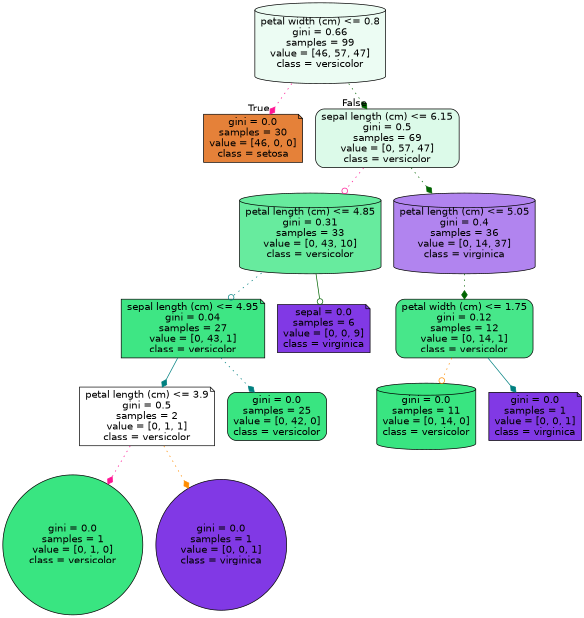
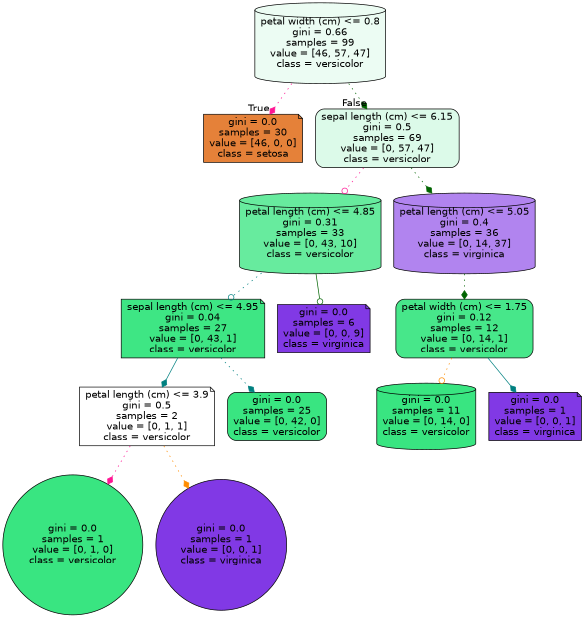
  digraph {
    node [color=black fillcolor="#8139e5" fontname=helvetica shape=note style="filled, rounded"]
    edge [arrowhead=diamond color=darkgreen fontname=helvetica style=dotted]
    n1 [fillcolor="#ecfcf3" label="petal width (cm) <= 0.8\ngini = 0.66\nsamples = 99\nvalue = [46, 57, 47]\nclass = versicolor" shape=cylinder]
    n2 [fillcolor="#e58139" label="gini = 0.0\nsamples = 30\nvalue = [46, 0, 0]\nclass = setosa"]
    n3 [fillcolor="#dcfae9" label="sepal length (cm) <= 6.15\ngini = 0.5\nsamples = 69\nvalue = [0, 57, 47]\nclass = versicolor" shape=box]
    n4 [fillcolor="#67eb9e" label="petal length (cm) <= 4.85\ngini = 0.31\nsamples = 33\nvalue = [0, 43, 10]\nclass = versicolor" shape=cylinder]
    n5 [fillcolor="#b184ef" label="petal length (cm) <= 5.05\ngini = 0.4\nsamples = 36\nvalue = [0, 14, 37]\nclass = virginica" shape=cylinder]
    n6 [fillcolor="#3ee684" label="sepal length (cm) <= 4.95\ngini = 0.04\nsamples = 27\nvalue = [0, 43, 1]\nclass = versicolor"]
-   n7 [label="sepal = 0.0\nsamples = 6\nvalue = [0, 0, 9]\nclass = virginica"]
+   n7 [label="gini = 0.0\nsamples = 6\nvalue = [0, 0, 9]\nclass = virginica"]
    n8 [fillcolor="#47e78a" label="petal width (cm) <= 1.75\ngini = 0.12\nsamples = 12\nvalue = [0, 14, 1]\nclass = versicolor" shape=box]
    n9 [fillcolor="#ffffff" label="petal length (cm) <= 3.9\ngini = 0.5\nsamples = 2\nvalue = [0, 1, 1]\nclass = versicolor"]
    n10 [fillcolor="#39e581" label="gini = 0.0\nsamples = 25\nvalue = [0, 42, 0]\nclass = versicolor" shape=box]
    n11 [fillcolor="#39e581" label="gini = 0.0\nsamples = 1\nvalue = [0, 1, 0]\nclass = versicolor" shape=circle]
    n12 [label="gini = 0.0\nsamples = 1\nvalue = [0, 0, 1]\nclass = virginica" shape=circle]
    n13 [fillcolor="#39e581" label="gini = 0.0\nsamples = 11\nvalue = [0, 14, 0]\nclass = versicolor" shape=cylinder]
    n14 [label="gini = 0.0\nsamples = 1\nvalue = [0, 0, 1]\nclass = virginica"]
    n1 -> n2 [color=deeppink headlabel=True labelangle=45 labeldistance=2.5]
    n1 -> n3 [headlabel=False labelangle=-45 labeldistance=2.5]
    n3 -> n4 [arrowhead=odot color=deeppink]
    n3 -> n5
    n4 -> n6 [arrowhead=odot color=teal]
    n4 -> n7 [arrowhead=odot style=solid]
    n5 -> n8
    n6 -> n9 [color=teal style=solid]
    n6 -> n10 [color=teal]
    n8 -> n13 [arrowhead=odot color=darkorange]
    n8 -> n14 [color=teal style=solid]
    n9 -> n11 [color=deeppink]
    n9 -> n12 [color=darkorange]
  }
